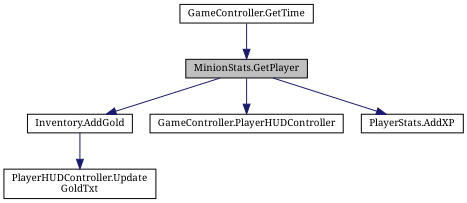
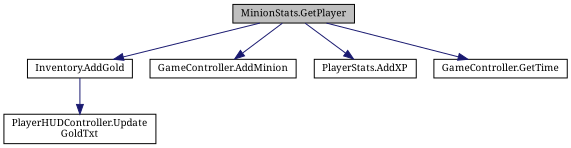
  digraph {
    fontname="Noto Serif"
    rankdir=TB
    node [color=black fillcolor=white fontname="Noto Serif" fontsize=10 shape=record style=filled]
    edge [color=midnightblue fontname="Noto Serif" fontsize=10 labelfontname=Helvetica labelfontsize=10 style=solid]
    n1 [fillcolor=grey75 fontcolor=black height=0.2 label="MinionStats.GetPlayer" width=0.4]
    n2 [height=0.2 label="Inventory.AddGold" width=0.4]
-   n3 [height=0.2 label="GameController.PlayerHUDController" width=0.4]
+   n3 [height=0.2 label="GameController.AddMinion" width=0.4]
    n4 [height=0.2 label="PlayerStats.AddXP" width=0.4]
    n5 [height=0.2 label="GameController.GetTime" width=0.4]
    n6 [height=0.2 label="PlayerHUDController.Update\lGoldTxt" width=0.4]
    n1 -> n2
    n1 -> n3
    n1 -> n4
-   n5 -> n1
+   n1 -> n5
    n2 -> n6
  }
